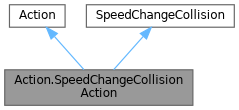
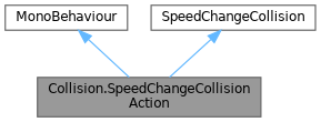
  digraph {
    node [color=gray40 fillcolor=white fontname=Helvetica fontsize=10 shape=box style=filled]
    edge [color=steelblue1 dir=back fontname=Helvetica fontsize=10 labelfontname=Helvetica labelfontsize=10 style=solid]
-   n1 [fillcolor=grey60 fontcolor=black height=0.2 label="Action.SpeedChangeCollision\lAction" width=0.4]
-   n2 [height=0.2 label=Action width=0.4]
+   n1 [fillcolor=grey60 fontcolor=black height=0.2 label="Collision.SpeedChangeCollision\lAction" width=0.4]
+   n2 [height=0.2 label=MonoBehaviour width=0.4]
    n3 [height=0.2 label=SpeedChangeCollision width=0.4]
    n2 -> n1
    n3 -> n1
  }
